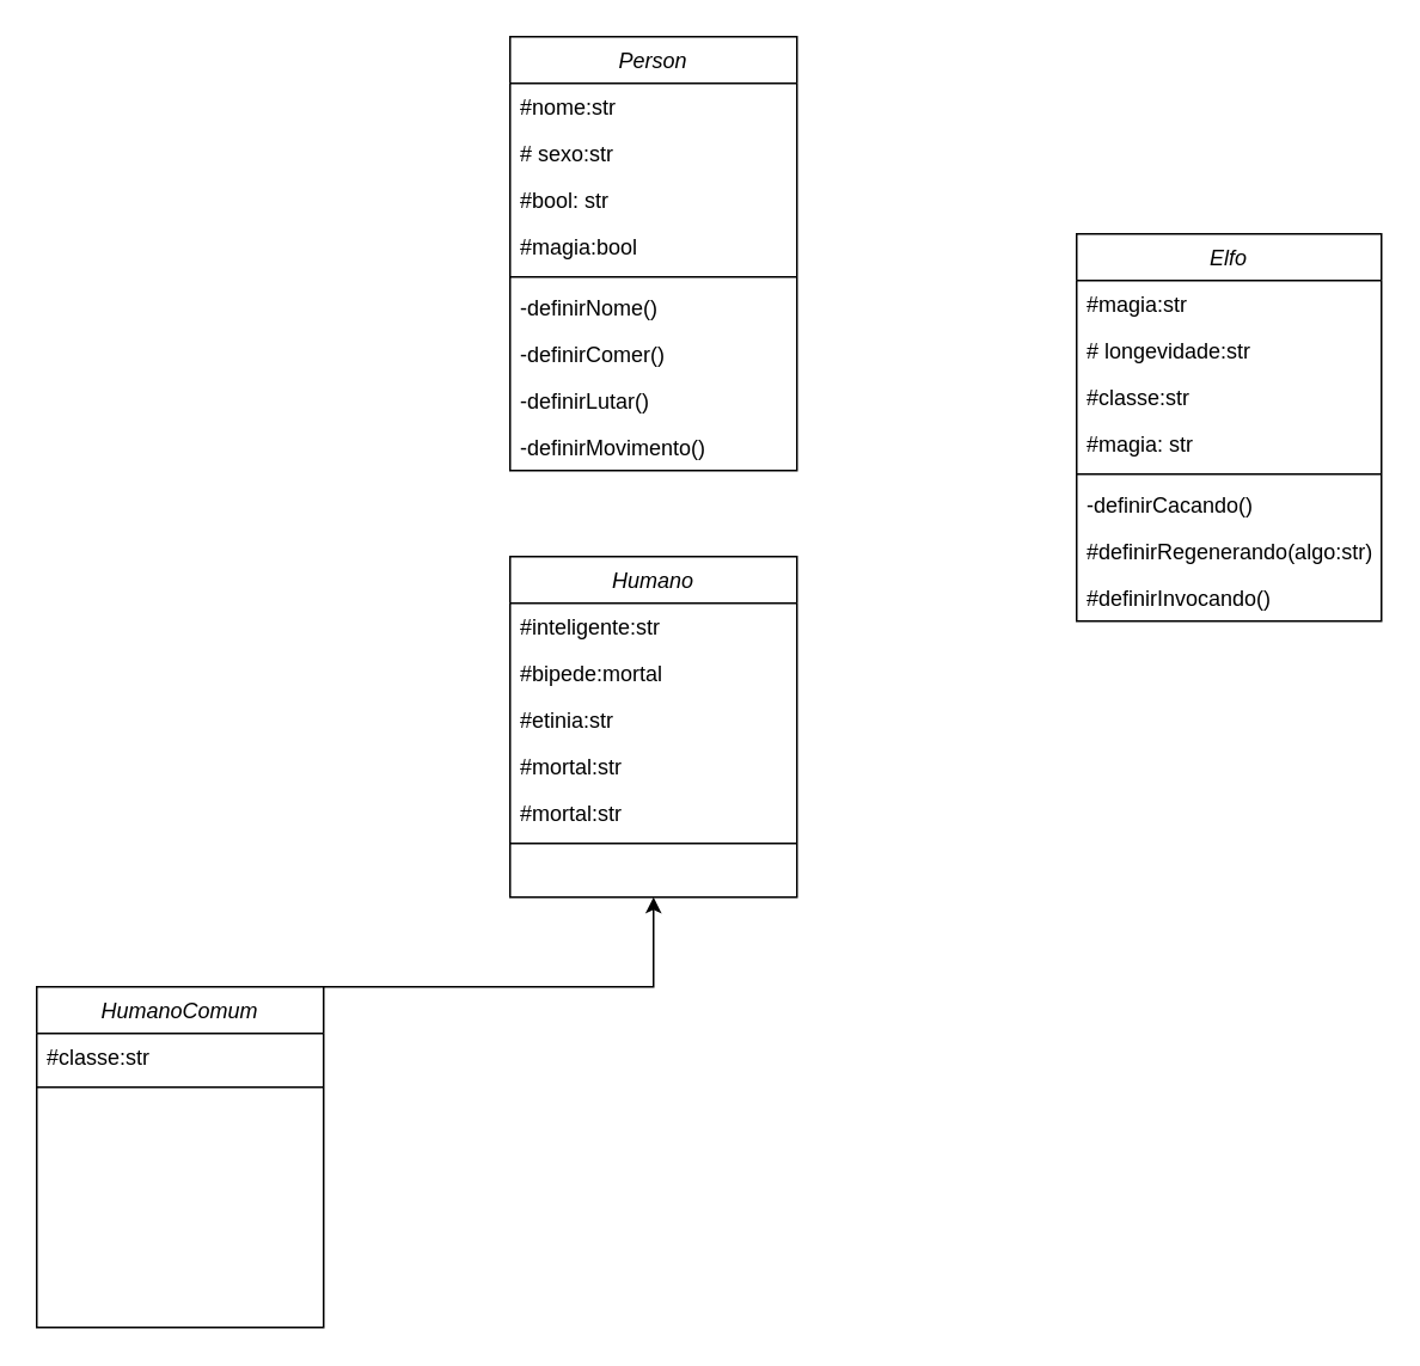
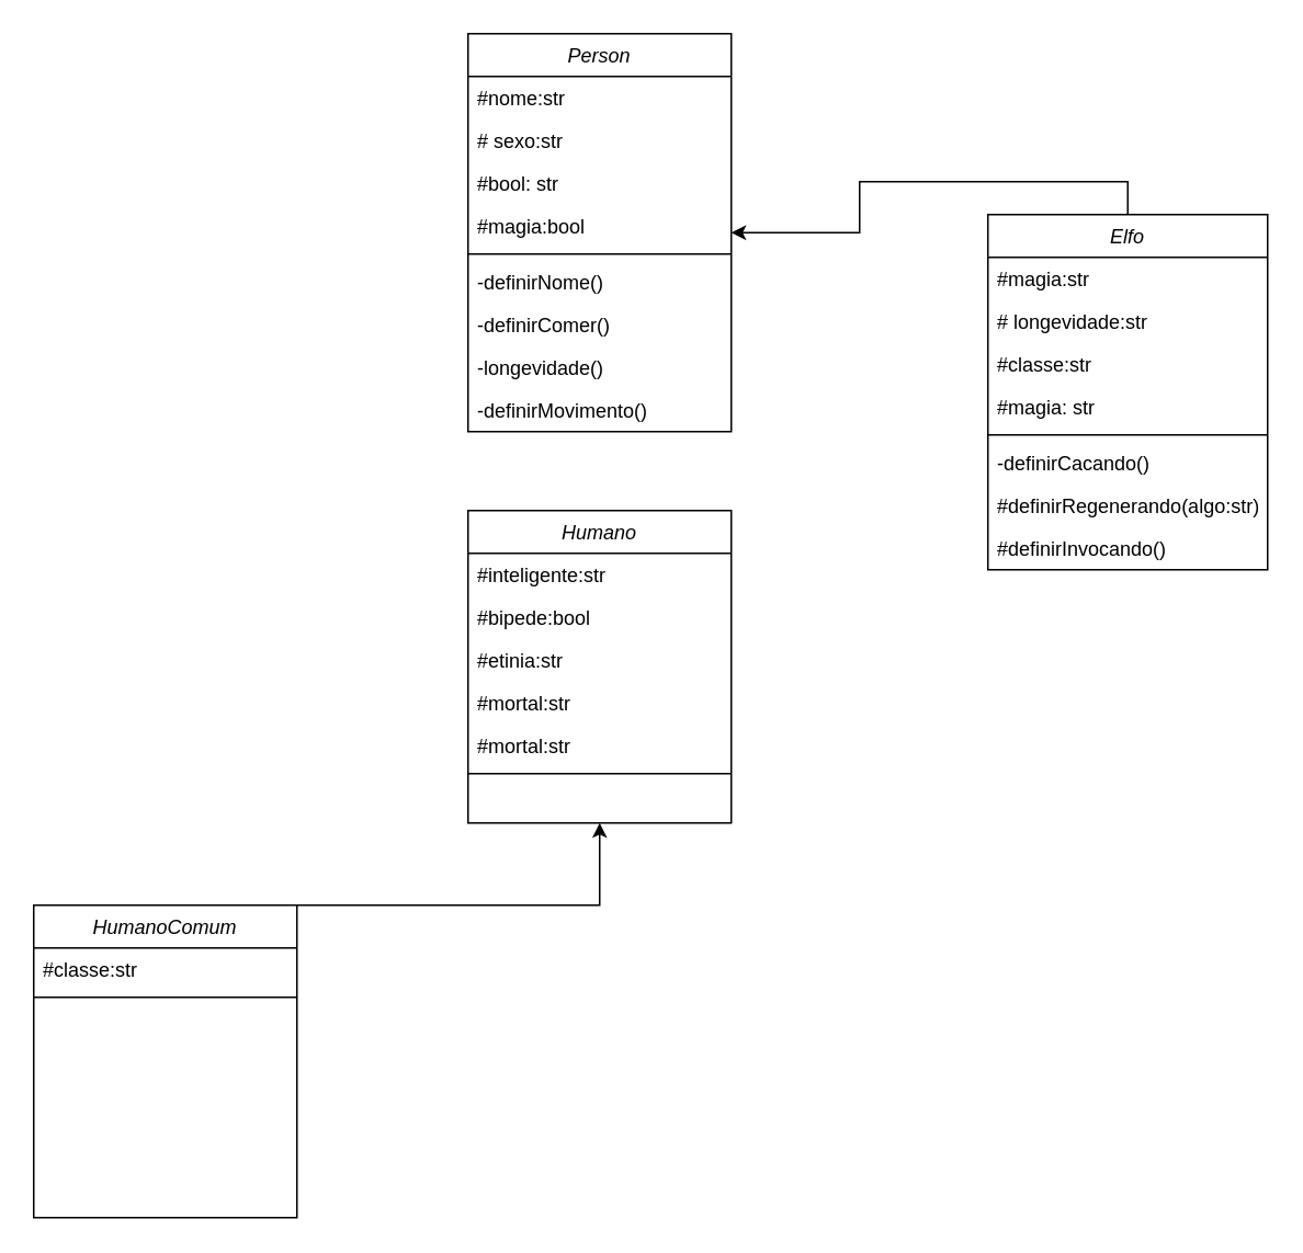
  <mxCell id="0" />
  <mxCell id="1" parent="0" />
+ <mxCell id="2" value="" style="edgeStyle=orthogonalEdgeStyle;rounded=0;orthogonalLoop=1;jettySize=auto;html=1;exitX=0.5;exitY=0;exitDx=0;exitDy=0;" edge="1" parent="1" source="20" target="3"><mxGeometry relative="1" as="geometry"><mxPoint x="270" y="280" as="targetPoint" /></mxGeometry></mxCell>
  <mxCell id="3" value="Person" style="swimlane;fontStyle=2;align=center;verticalAlign=top;childLayout=stackLayout;horizontal=1;startSize=26;horizontalStack=0;resizeParent=1;resizeLast=0;collapsible=1;marginBottom=0;rounded=0;shadow=0;strokeWidth=1;" parent="1" vertex="1"><mxGeometry x="284" y="20" width="160" height="242" as="geometry"><mxRectangle x="230" y="140" width="160" height="26" as="alternateBounds" /></mxGeometry></mxCell>
  <mxCell id="4" value="#nome:str" style="text;align=left;verticalAlign=top;spacingLeft=4;spacingRight=4;overflow=hidden;rotatable=0;points=[[0,0.5],[1,0.5]];portConstraint=eastwest;" parent="3" vertex="1"><mxGeometry y="26" width="160" height="26" as="geometry" /></mxCell>
  <mxCell id="5" value="# sexo:str" style="text;align=left;verticalAlign=top;spacingLeft=4;spacingRight=4;overflow=hidden;rotatable=0;points=[[0,0.5],[1,0.5]];portConstraint=eastwest;rounded=0;shadow=0;html=0;" parent="3" vertex="1"><mxGeometry y="52" width="160" height="26" as="geometry" /></mxCell>
  <mxCell id="6" value="#bool: str" style="text;align=left;verticalAlign=top;spacingLeft=4;spacingRight=4;overflow=hidden;rotatable=0;points=[[0,0.5],[1,0.5]];portConstraint=eastwest;rounded=0;shadow=0;html=0;" parent="3" vertex="1"><mxGeometry y="78" width="160" height="26" as="geometry" /></mxCell>
  <mxCell id="7" value="#magia:bool" style="text;align=left;verticalAlign=top;spacingLeft=4;spacingRight=4;overflow=hidden;rotatable=0;points=[[0,0.5],[1,0.5]];portConstraint=eastwest;rounded=0;shadow=0;html=0;" vertex="1" parent="3"><mxGeometry y="104" width="160" height="26" as="geometry" /></mxCell>
  <mxCell id="8" value="" style="line;html=1;strokeWidth=1;align=left;verticalAlign=middle;spacingTop=-1;spacingLeft=3;spacingRight=3;rotatable=0;labelPosition=right;points=[];portConstraint=eastwest;" parent="3" vertex="1"><mxGeometry y="130" width="160" height="8" as="geometry" /></mxCell>
  <mxCell id="9" value="-definirNome()" style="text;align=left;verticalAlign=top;spacingLeft=4;spacingRight=4;overflow=hidden;rotatable=0;points=[[0,0.5],[1,0.5]];portConstraint=eastwest;" vertex="1" parent="3"><mxGeometry y="138" width="160" height="26" as="geometry" /></mxCell>
  <mxCell id="10" value="-definirComer()" style="text;align=left;verticalAlign=top;spacingLeft=4;spacingRight=4;overflow=hidden;rotatable=0;points=[[0,0.5],[1,0.5]];portConstraint=eastwest;" parent="3" vertex="1"><mxGeometry y="164" width="160" height="26" as="geometry" /></mxCell>
- <mxCell id="11" value="-definirLutar()" style="text;align=left;verticalAlign=top;spacingLeft=4;spacingRight=4;overflow=hidden;rotatable=0;points=[[0,0.5],[1,0.5]];portConstraint=eastwest;" vertex="1" parent="3"><mxGeometry y="190" width="160" height="26" as="geometry" /></mxCell>
+ <mxCell id="11" value="-longevidade()" style="text;align=left;verticalAlign=top;spacingLeft=4;spacingRight=4;overflow=hidden;rotatable=0;points=[[0,0.5],[1,0.5]];portConstraint=eastwest;" vertex="1" parent="3"><mxGeometry y="190" width="160" height="26" as="geometry" /></mxCell>
  <mxCell id="12" value="-definirMovimento()" style="text;align=left;verticalAlign=top;spacingLeft=4;spacingRight=4;overflow=hidden;rotatable=0;points=[[0,0.5],[1,0.5]];portConstraint=eastwest;" vertex="1" parent="3"><mxGeometry y="216" width="160" height="26" as="geometry" /></mxCell>
  <mxCell id="13" value="Humano" style="swimlane;fontStyle=2;align=center;verticalAlign=top;childLayout=stackLayout;horizontal=1;startSize=26;horizontalStack=0;resizeParent=1;resizeLast=0;collapsible=1;marginBottom=0;rounded=0;shadow=0;strokeWidth=1;" vertex="1" parent="1"><mxGeometry x="284" y="310" width="160" height="190" as="geometry"><mxRectangle x="230" y="140" width="160" height="26" as="alternateBounds" /></mxGeometry></mxCell>
  <mxCell id="14" value="#inteligente:str" style="text;align=left;verticalAlign=top;spacingLeft=4;spacingRight=4;overflow=hidden;rotatable=0;points=[[0,0.5],[1,0.5]];portConstraint=eastwest;" vertex="1" parent="13"><mxGeometry y="26" width="160" height="26" as="geometry" /></mxCell>
- <mxCell id="15" value="#bipede:mortal" style="text;align=left;verticalAlign=top;spacingLeft=4;spacingRight=4;overflow=hidden;rotatable=0;points=[[0,0.5],[1,0.5]];portConstraint=eastwest;" vertex="1" parent="13"><mxGeometry y="52" width="160" height="26" as="geometry" /></mxCell>
+ <mxCell id="15" value="#bipede:bool" style="text;align=left;verticalAlign=top;spacingLeft=4;spacingRight=4;overflow=hidden;rotatable=0;points=[[0,0.5],[1,0.5]];portConstraint=eastwest;" vertex="1" parent="13"><mxGeometry y="52" width="160" height="26" as="geometry" /></mxCell>
  <mxCell id="16" value="#etinia:str" style="text;align=left;verticalAlign=top;spacingLeft=4;spacingRight=4;overflow=hidden;rotatable=0;points=[[0,0.5],[1,0.5]];portConstraint=eastwest;" vertex="1" parent="13"><mxGeometry y="78" width="160" height="26" as="geometry" /></mxCell>
  <mxCell id="17" value="#mortal:str" style="text;align=left;verticalAlign=top;spacingLeft=4;spacingRight=4;overflow=hidden;rotatable=0;points=[[0,0.5],[1,0.5]];portConstraint=eastwest;" vertex="1" parent="13"><mxGeometry y="104" width="160" height="26" as="geometry" /></mxCell>
  <mxCell id="18" value="#mortal:str" style="text;align=left;verticalAlign=top;spacingLeft=4;spacingRight=4;overflow=hidden;rotatable=0;points=[[0,0.5],[1,0.5]];portConstraint=eastwest;" vertex="1" parent="13"><mxGeometry y="130" width="160" height="26" as="geometry" /></mxCell>
  <mxCell id="19" value="" style="line;html=1;strokeWidth=1;align=left;verticalAlign=middle;spacingTop=-1;spacingLeft=3;spacingRight=3;rotatable=0;labelPosition=right;points=[];portConstraint=eastwest;" vertex="1" parent="13"><mxGeometry y="156" width="160" height="8" as="geometry" /></mxCell>
  <mxCell id="20" value="Elfo" style="swimlane;fontStyle=2;align=center;verticalAlign=top;childLayout=stackLayout;horizontal=1;startSize=26;horizontalStack=0;resizeParent=1;resizeLast=0;collapsible=1;marginBottom=0;rounded=0;shadow=0;strokeWidth=1;" vertex="1" parent="1"><mxGeometry x="600" y="130" width="170" height="216" as="geometry"><mxRectangle x="230" y="140" width="160" height="26" as="alternateBounds" /></mxGeometry></mxCell>
  <mxCell id="21" value="#magia:str" style="text;align=left;verticalAlign=top;spacingLeft=4;spacingRight=4;overflow=hidden;rotatable=0;points=[[0,0.5],[1,0.5]];portConstraint=eastwest;" vertex="1" parent="20"><mxGeometry y="26" width="170" height="26" as="geometry" /></mxCell>
  <mxCell id="22" value="# longevidade:str" style="text;align=left;verticalAlign=top;spacingLeft=4;spacingRight=4;overflow=hidden;rotatable=0;points=[[0,0.5],[1,0.5]];portConstraint=eastwest;rounded=0;shadow=0;html=0;" vertex="1" parent="20"><mxGeometry y="52" width="170" height="26" as="geometry" /></mxCell>
  <mxCell id="23" value="#classe:str" style="text;align=left;verticalAlign=top;spacingLeft=4;spacingRight=4;overflow=hidden;rotatable=0;points=[[0,0.5],[1,0.5]];portConstraint=eastwest;rounded=0;shadow=0;html=0;" vertex="1" parent="20"><mxGeometry y="78" width="170" height="26" as="geometry" /></mxCell>
  <mxCell id="24" value="#magia: str" style="text;align=left;verticalAlign=top;spacingLeft=4;spacingRight=4;overflow=hidden;rotatable=0;points=[[0,0.5],[1,0.5]];portConstraint=eastwest;rounded=0;shadow=0;html=0;" vertex="1" parent="20"><mxGeometry y="104" width="170" height="26" as="geometry" /></mxCell>
  <mxCell id="25" value="" style="line;html=1;strokeWidth=1;align=left;verticalAlign=middle;spacingTop=-1;spacingLeft=3;spacingRight=3;rotatable=0;labelPosition=right;points=[];portConstraint=eastwest;" vertex="1" parent="20"><mxGeometry y="130" width="170" height="8" as="geometry" /></mxCell>
  <mxCell id="26" value="-definirCacando()" style="text;align=left;verticalAlign=top;spacingLeft=4;spacingRight=4;overflow=hidden;rotatable=0;points=[[0,0.5],[1,0.5]];portConstraint=eastwest;" vertex="1" parent="20"><mxGeometry y="138" width="170" height="26" as="geometry" /></mxCell>
  <mxCell id="27" value="#definirRegenerando(algo:str)" style="text;align=left;verticalAlign=top;spacingLeft=4;spacingRight=4;overflow=hidden;rotatable=0;points=[[0,0.5],[1,0.5]];portConstraint=eastwest;" vertex="1" parent="20"><mxGeometry y="164" width="170" height="26" as="geometry" /></mxCell>
  <mxCell id="28" value="#definirInvocando()" style="text;align=left;verticalAlign=top;spacingLeft=4;spacingRight=4;overflow=hidden;rotatable=0;points=[[0,0.5],[1,0.5]];portConstraint=eastwest;" vertex="1" parent="20"><mxGeometry y="190" width="170" height="26" as="geometry" /></mxCell>
  <mxCell id="29" value="" style="edgeStyle=orthogonalEdgeStyle;rounded=0;orthogonalLoop=1;jettySize=auto;html=1;exitX=0.5;exitY=0;exitDx=0;exitDy=0;" edge="1" parent="1" source="30"><mxGeometry relative="1" as="geometry"><mxPoint x="364" y="500" as="targetPoint" /><Array as="points"><mxPoint x="364" y="550" /></Array></mxGeometry></mxCell>
  <mxCell id="30" value="HumanoComum" style="swimlane;fontStyle=2;align=center;verticalAlign=top;childLayout=stackLayout;horizontal=1;startSize=26;horizontalStack=0;resizeParent=1;resizeLast=0;collapsible=1;marginBottom=0;rounded=0;shadow=0;strokeWidth=1;" vertex="1" parent="1"><mxGeometry x="20" y="550" width="160" height="190" as="geometry"><mxRectangle x="230" y="140" width="160" height="26" as="alternateBounds" /></mxGeometry></mxCell>
  <mxCell id="31" value="#classe:str" style="text;align=left;verticalAlign=top;spacingLeft=4;spacingRight=4;overflow=hidden;rotatable=0;points=[[0,0.5],[1,0.5]];portConstraint=eastwest;" vertex="1" parent="30"><mxGeometry y="26" width="160" height="26" as="geometry" /></mxCell>
  <mxCell id="32" value="" style="line;html=1;strokeWidth=1;align=left;verticalAlign=middle;spacingTop=-1;spacingLeft=3;spacingRight=3;rotatable=0;labelPosition=right;points=[];portConstraint=eastwest;" vertex="1" parent="30"><mxGeometry y="52" width="160" height="8" as="geometry" /></mxCell>
